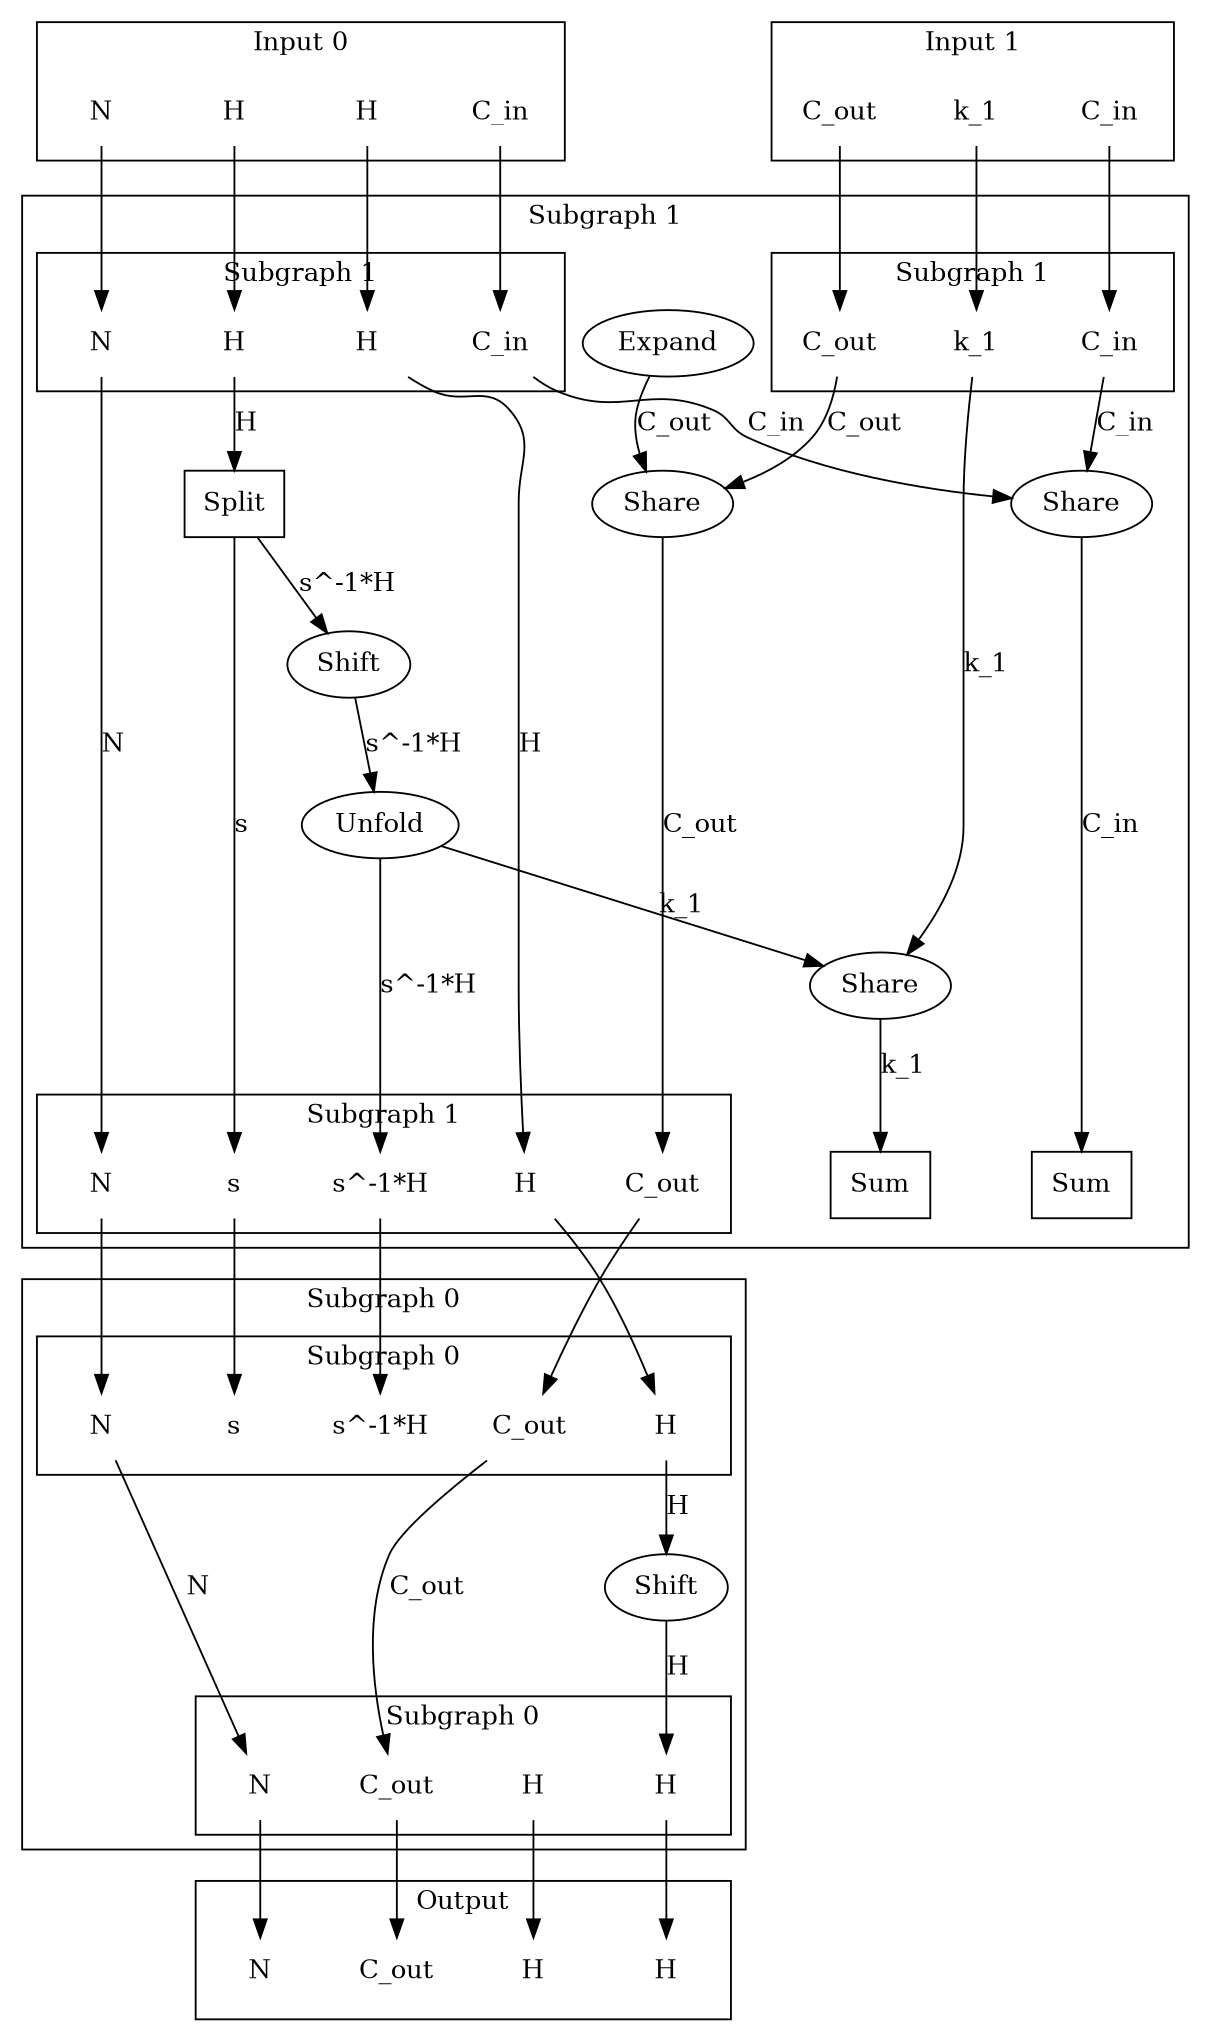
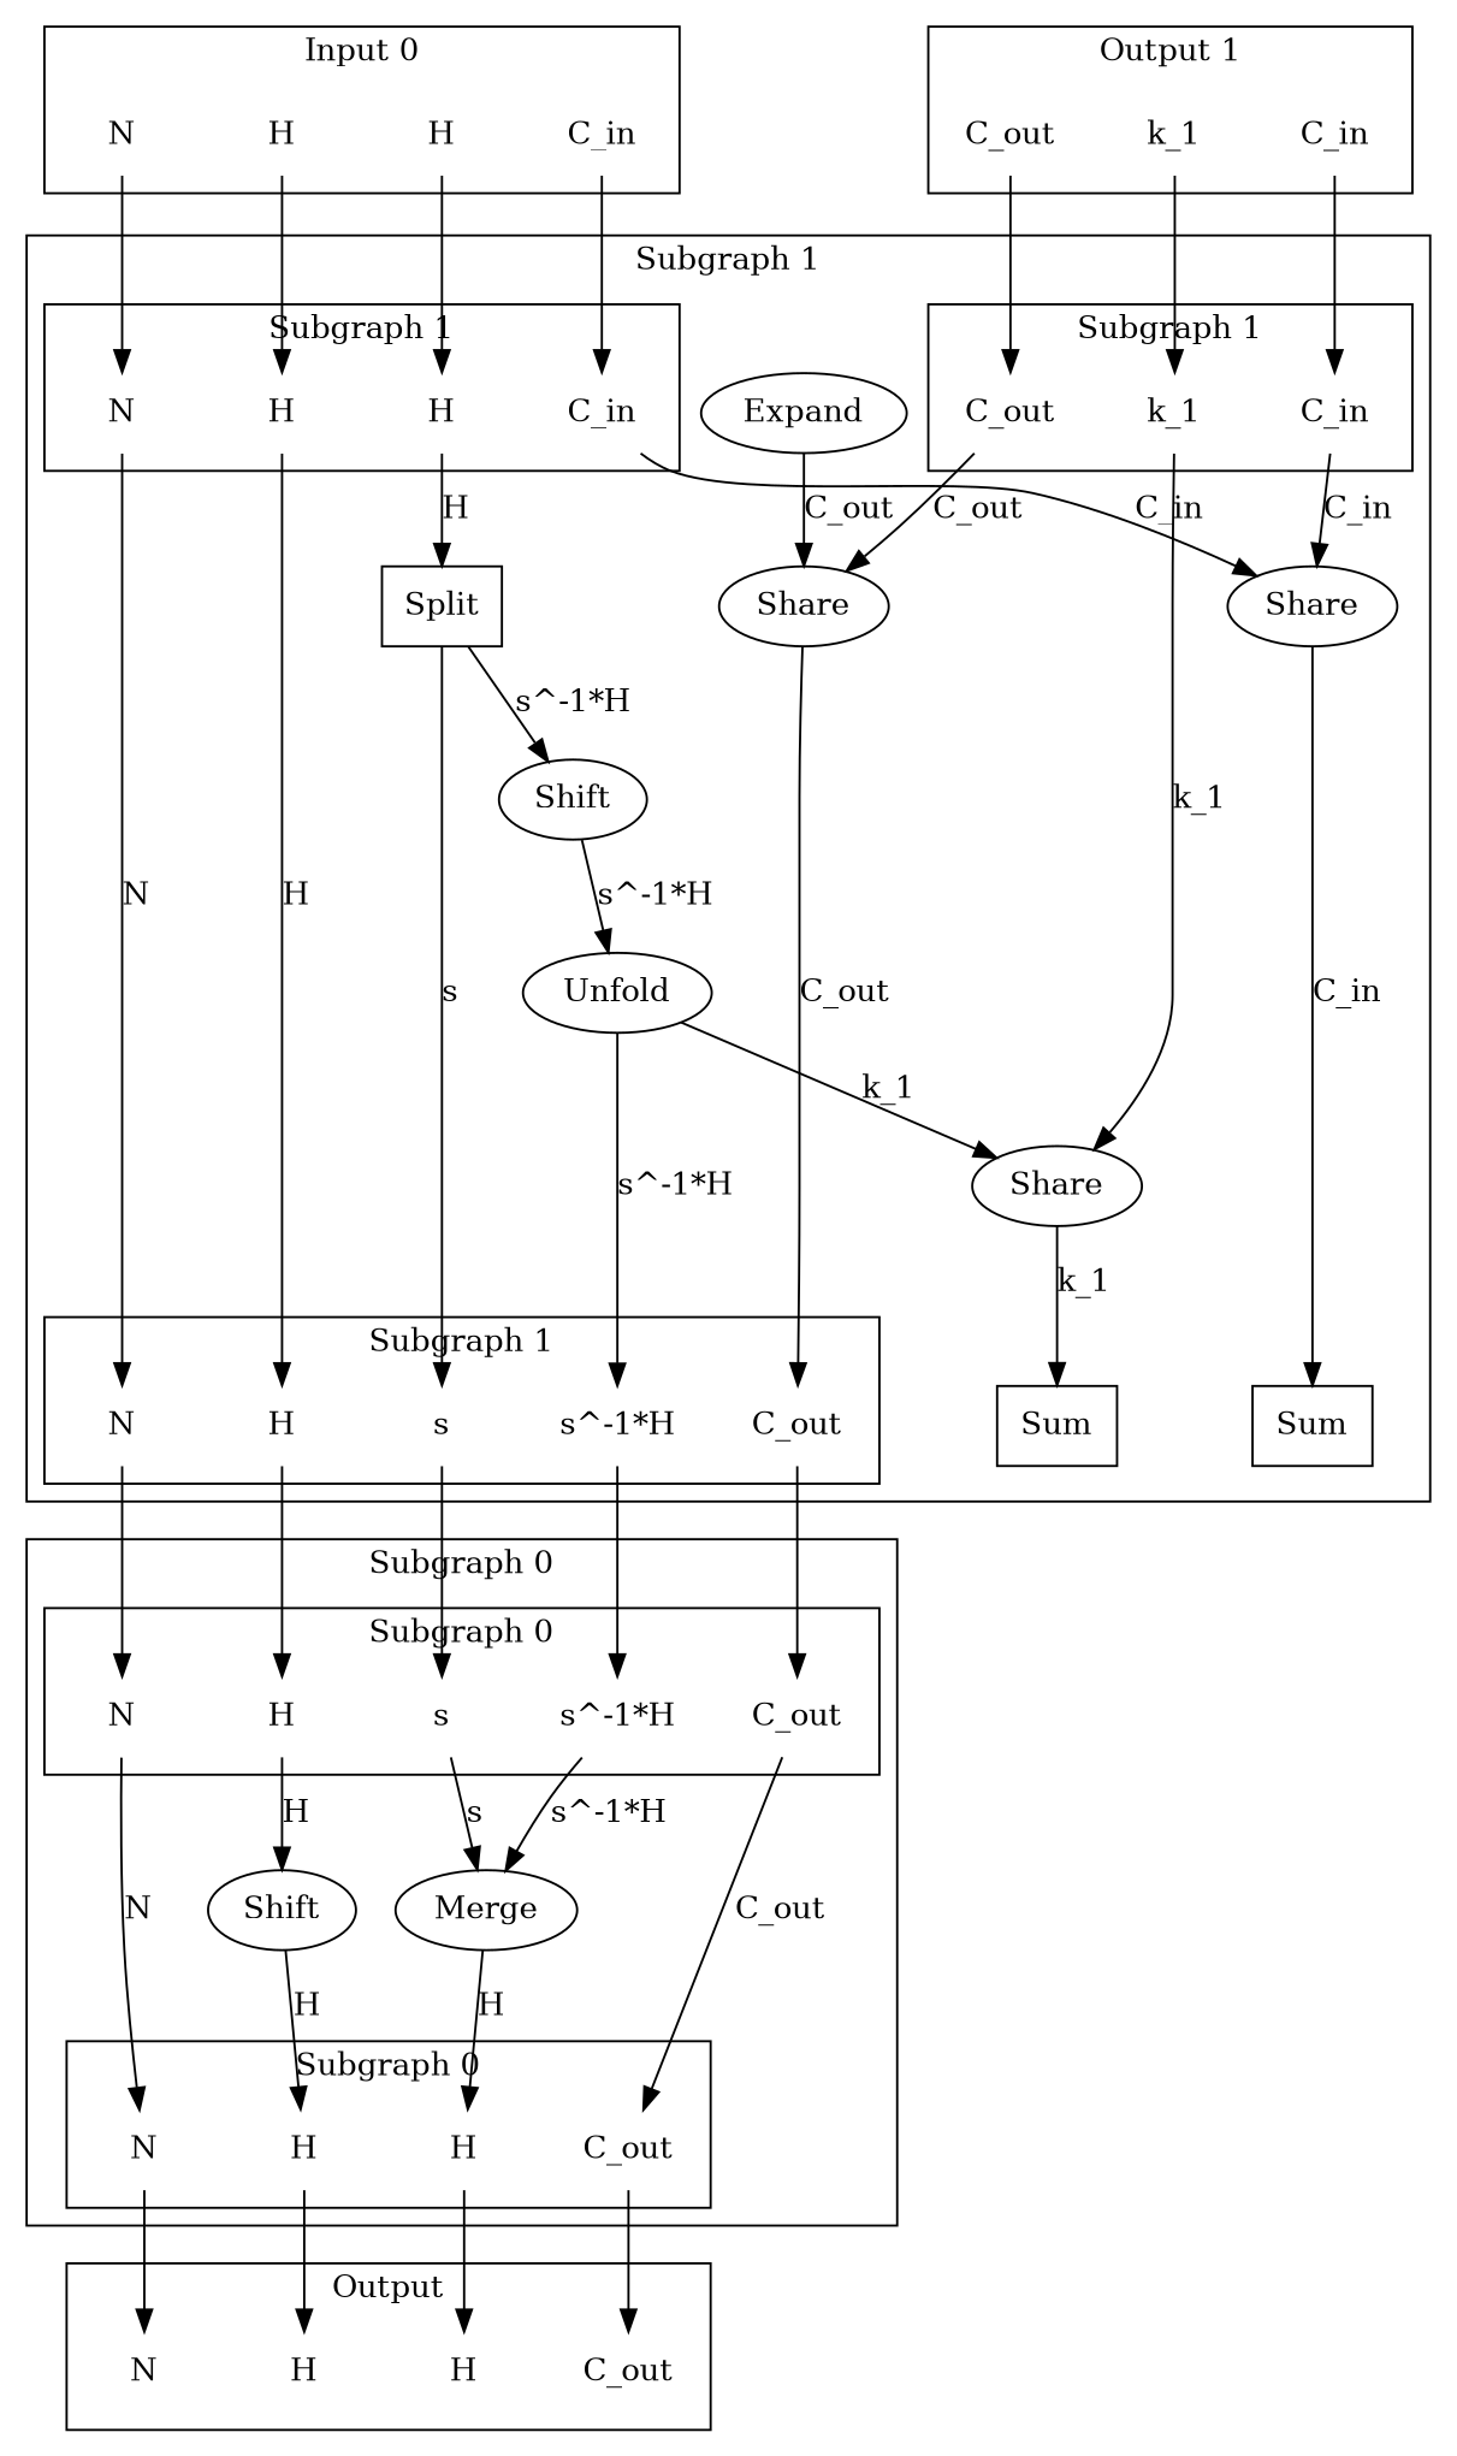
  digraph {
    newrank=true
    node [shape=none]
    n1 [label=N]
    n2 [label=C_in]
    n3 [label=H]
    n4 [label=H]
    n5 [label=C_out]
    n6 [label=C_in]
    n7 [label=k_1]
    n8 [label=N]
    n9 [label=C_out]
    n10 [label=H]
    n11 [label=H]
    n12 [label=N]
    n13 [label=C_out]
    n14 [label="s^-1*H"]
    n15 [label=s]
    n16 [label=H]
+   n17 [label=Merge shape=""]
    n18 [label=Shift shape=""]
    n19 [label=Sum shape=box]
    n20 [label=Sum shape=box]
    n21 [label=N]
    n22 [label=C_out]
    n23 [label="s^-1*H"]
    n24 [label=s]
    n25 [label=H]
    n26 [label=N]
    n27 [label=C_in]
    n28 [label=H]
    n29 [label=H]
    n30 [label=C_out]
    n31 [label=C_in]
    n32 [label=k_1]
    n33 [label=Share shape=""]
    n34 [label=Split shape=box]
    n35 [label=Share shape=""]
    n36 [label=Share shape=""]
    n37 [label=Expand shape=""]
    n38 [label=Shift shape=""]
    n39 [label=Unfold shape=""]
    n40 [label=N]
    n41 [label=C_out]
    n42 [label=H]
    n43 [label=H]
    subgraph sub_1 {
      rank=same
      n1
      n2
      n3
      n4
      n5
      n6
      n7
    }
    subgraph cluster_2 {
      label="Subgraph 0"
+     n17
      n18
      subgraph sub_3 {
        label="Subgraph 0"
        rank=same
        n8
        n9
        n10
        n11
      }
      subgraph sub_4 {
        label="Subgraph 0"
        rank=same
        n12
        n13
        n14
        n15
        n16
      }
      subgraph cluster_5 {
        label="Subgraph 0"
        n8
        n9
        n10
        n11
      }
      subgraph cluster_6 {
        label="Subgraph 0"
        n12
        n13
        n14
        n15
        n16
      }
    }
    subgraph cluster_7 {
      label="Subgraph 1"
      n33
      n34
      n35
      n36
      n37
      n38
      n39
      subgraph sub_8 {
        label="Subgraph 1"
        rank=same
        n19
        n20
        n21
        n22
        n23
        n24
        n25
      }
      subgraph sub_9 {
        label="Subgraph 1"
        rank=same
        n26
        n27
        n28
        n29
        n30
        n31
        n32
      }
      subgraph cluster_10 {
        label="Subgraph 1"
        n21
        n22
        n23
        n24
        n25
      }
      subgraph cluster_11 {
        label="Subgraph 1"
        n26
        n27
        n28
        n29
      }
      subgraph cluster_12 {
        label="Subgraph 1"
        n30
        n31
        n32
      }
    }
    subgraph cluster_13 {
      label="Input 0"
      n1
      n2
      n3
      n4
    }
    subgraph cluster_14 {
-     label="Input 1"
+     label="Output 1"
      n5
      n6
      n7
    }
    subgraph cluster_15 {
      label=Output
      n40
      n41
      n42
      n43
    }
    n1 -> n26
    n2 -> n27
    n3 -> n28
    n4 -> n29
    n5 -> n30
    n6 -> n31
    n7 -> n32
    n8 -> n40
    n9 -> n41
    n10 -> n42
    n11 -> n43
    n12 -> n8 [label=N]
    n13 -> n9 [label=C_out]
+   n14 -> n17 [label="s^-1*H"]
+   n15 -> n17 [label=s]
    n16 -> n18 [label=H]
+   n17 -> n10 [label=H]
    n18 -> n11 [label=H]
    n21 -> n12
    n22 -> n13
    n23 -> n14
    n24 -> n15
    n25 -> n16
    n26 -> n21 [label=N]
    n27 -> n33 [label=C_in]
    n28 -> n34 [label=H]
    n29 -> n25 [label=H]
    n30 -> n35 [label=C_out]
    n31 -> n33 [label=C_in]
    n32 -> n36 [label=k_1]
    n33 -> n19 [label=C_in]
    n34 -> n24 [label=s]
    n34 -> n38 [label="s^-1*H"]
    n35 -> n22 [label=C_out]
    n36 -> n20 [label=k_1]
    n37 -> n35 [label=C_out]
    n38 -> n39 [label="s^-1*H"]
    n39 -> n23 [label="s^-1*H"]
    n39 -> n36 [label=k_1]
  }
